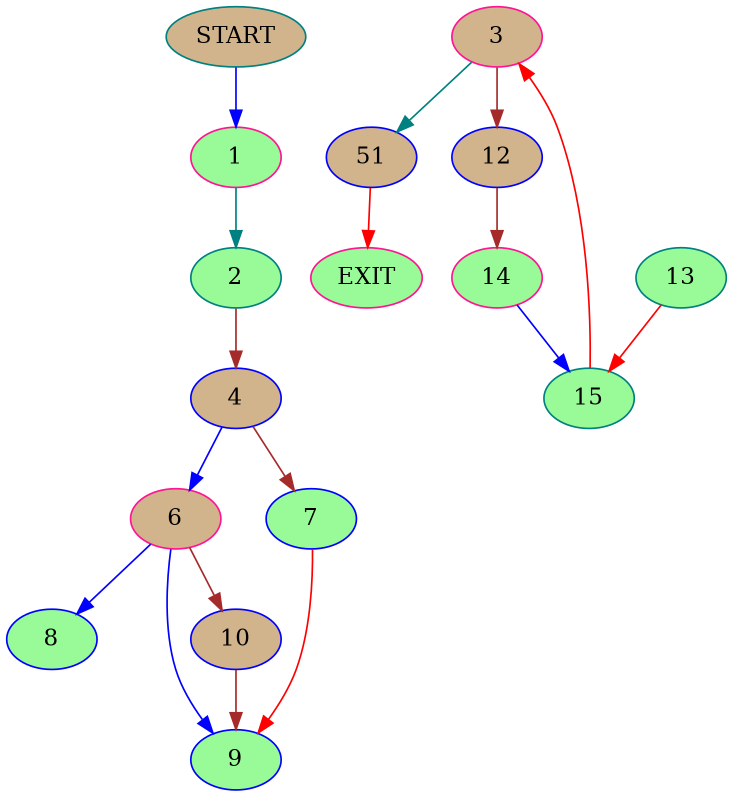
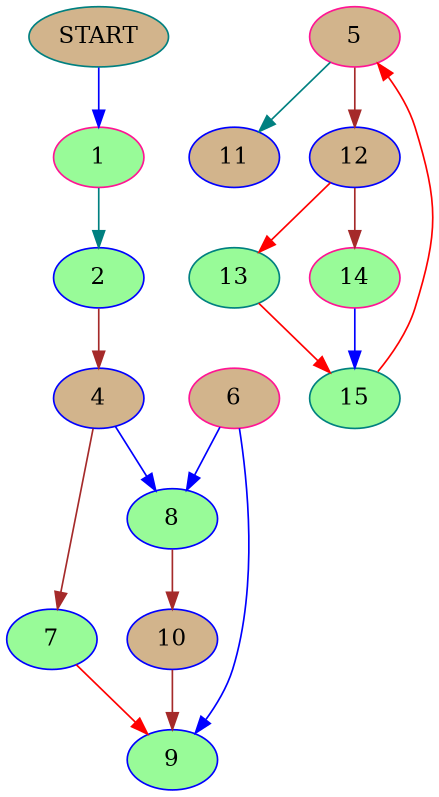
  digraph {
    node [color=blue fillcolor=palegreen style=filled]
    edge [color=brown]
    n1 [color=teal fillcolor=tan label=START]
    1 [color=deeppink]
-   2 [color=teal]
-   n4 [color=deeppink label=EXIT]
+   2
    4 [fillcolor=tan]
    6 [color=deeppink fillcolor=tan]
    7
-   5 [color=deeppink fillcolor=tan label=3]
-   11 [fillcolor=tan label=51]
+   5 [color=deeppink fillcolor=tan]
+   11 [fillcolor=tan]
    12 [fillcolor=tan]
    8
    9
    13 [color=teal]
    14 [color=deeppink]
    10 [fillcolor=tan]
    15 [color=teal]
    n1 -> 1 [color=blue]
    1 -> 2 [color=teal]
    2 -> 4
-   4 -> 6 [color=blue]
+   4 -> 8 [color=blue]
    4 -> 7
    6 -> 8 [color=blue]
    6 -> 9 [color=blue]
    7 -> 9 [color=red]
    5 -> 11 [color=teal]
    5 -> 12
-   11 -> n4 [color=red]
+   12 -> 13 [color=red]
    12 -> 14
-   6 -> 10
+   8 -> 10
    13 -> 15 [color=red]
    14 -> 15 [color=blue]
    10 -> 9
    15 -> 5 [color=red]
  }
